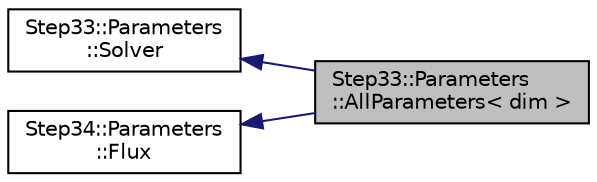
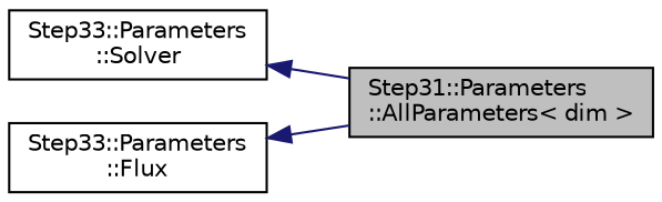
  digraph {
    fontname="DejaVu Sans"
    rankdir=LR
    node [color=black fillcolor=white fontname="DejaVu Sans" fontsize=10 shape=record style=filled]
    edge [color=midnightblue dir=back fontname="DejaVu Sans" fontsize=10 labelfontname=Helvetica labelfontsize=10 style=solid]
-   n1 [fillcolor=grey75 fontcolor=black height=0.2 label="Step33::Parameters\l::AllParameters\< dim \>" width=0.4]
+   n1 [fillcolor=grey75 fontcolor=black height=0.2 label="Step31::Parameters\l::AllParameters\< dim \>" width=0.4]
    n2 [height=0.2 label="Step33::Parameters\l::Solver" width=0.4]
-   n3 [height=0.2 label="Step34::Parameters\l::Flux" width=0.4]
+   n3 [height=0.2 label="Step33::Parameters\l::Flux" width=0.4]
    n2 -> n1
    n3 -> n1
  }
